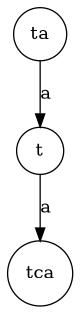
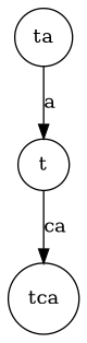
  digraph {
    node [shape=circle]
    t
    tca
    ta
-   t -> tca [label=a]
+   t -> tca [label=ca]
    ta -> t [label=a]
  }
